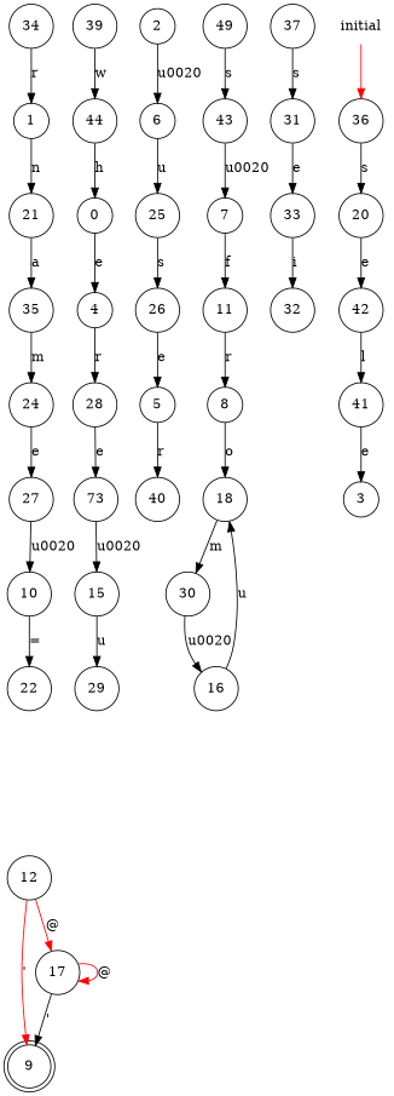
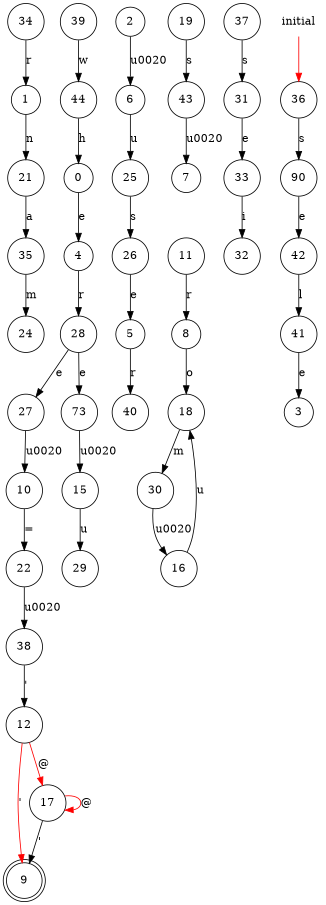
  digraph {
    rankdir=TB
    node [shape=circle]
    0
    4
    28
    n4 [label=73]
    1
    21
    35
    24
    2
    6
    25
    26
    15
    5
    40
-   19 [label=49]
+   19
    43
    7
    11
    8
    18
    30
    16
    9 [shape=doublecircle]
    10
    22
+   38
    12
    17
    29
    37
    31
    33
-   20
+   20 [label=90]
    42
    41
    3
    27
    34
    32
    39
    44
    36
    initial [shape=plaintext]
    0 -> 4 [label=e]
    4 -> 28 [label=r]
    28 -> n4 [label=e]
    n4 -> 15 [label="\u0020"]
    1 -> 21 [label=n]
    21 -> 35 [label=a]
    35 -> 24 [label=m]
-   24 -> 27 [label=e]
+   28 -> 27 [label=e]
    2 -> 6 [label="\u0020"]
    6 -> 25 [label=u]
    25 -> 26 [label=s]
    26 -> 5 [label=e]
    15 -> 29 [label=u]
    5 -> 40 [label=r]
    19 -> 43 [label=s]
    43 -> 7 [label="\u0020"]
-   7 -> 11 [label=f]
    11 -> 8 [label=r]
    8 -> 18 [label=o]
    18 -> 30 [label=m]
    30 -> 16 [label="\u0020"]
    16 -> 18 [label=u]
    10 -> 22 [label="="]
+   22 -> 38 [label="\u0020"]
+   38 -> 12 [label="'"]
    12 -> 9 [color=red label="'"]
    12 -> 17 [color=red label="@"]
    17 -> 9 [label="'"]
    17 -> 17 [color=red label="@"]
    37 -> 31 [label=s]
    31 -> 33 [label=e]
    33 -> 32 [label=i]
    20 -> 42 [label=e]
    42 -> 41 [label=l]
    41 -> 3 [label=e]
    27 -> 10 [label="\u0020"]
    34 -> 1 [label=r]
    39 -> 44 [label=w]
    44 -> 0 [label=h]
    36 -> 20 [label=s]
    initial -> 36 [color=red]
  }
